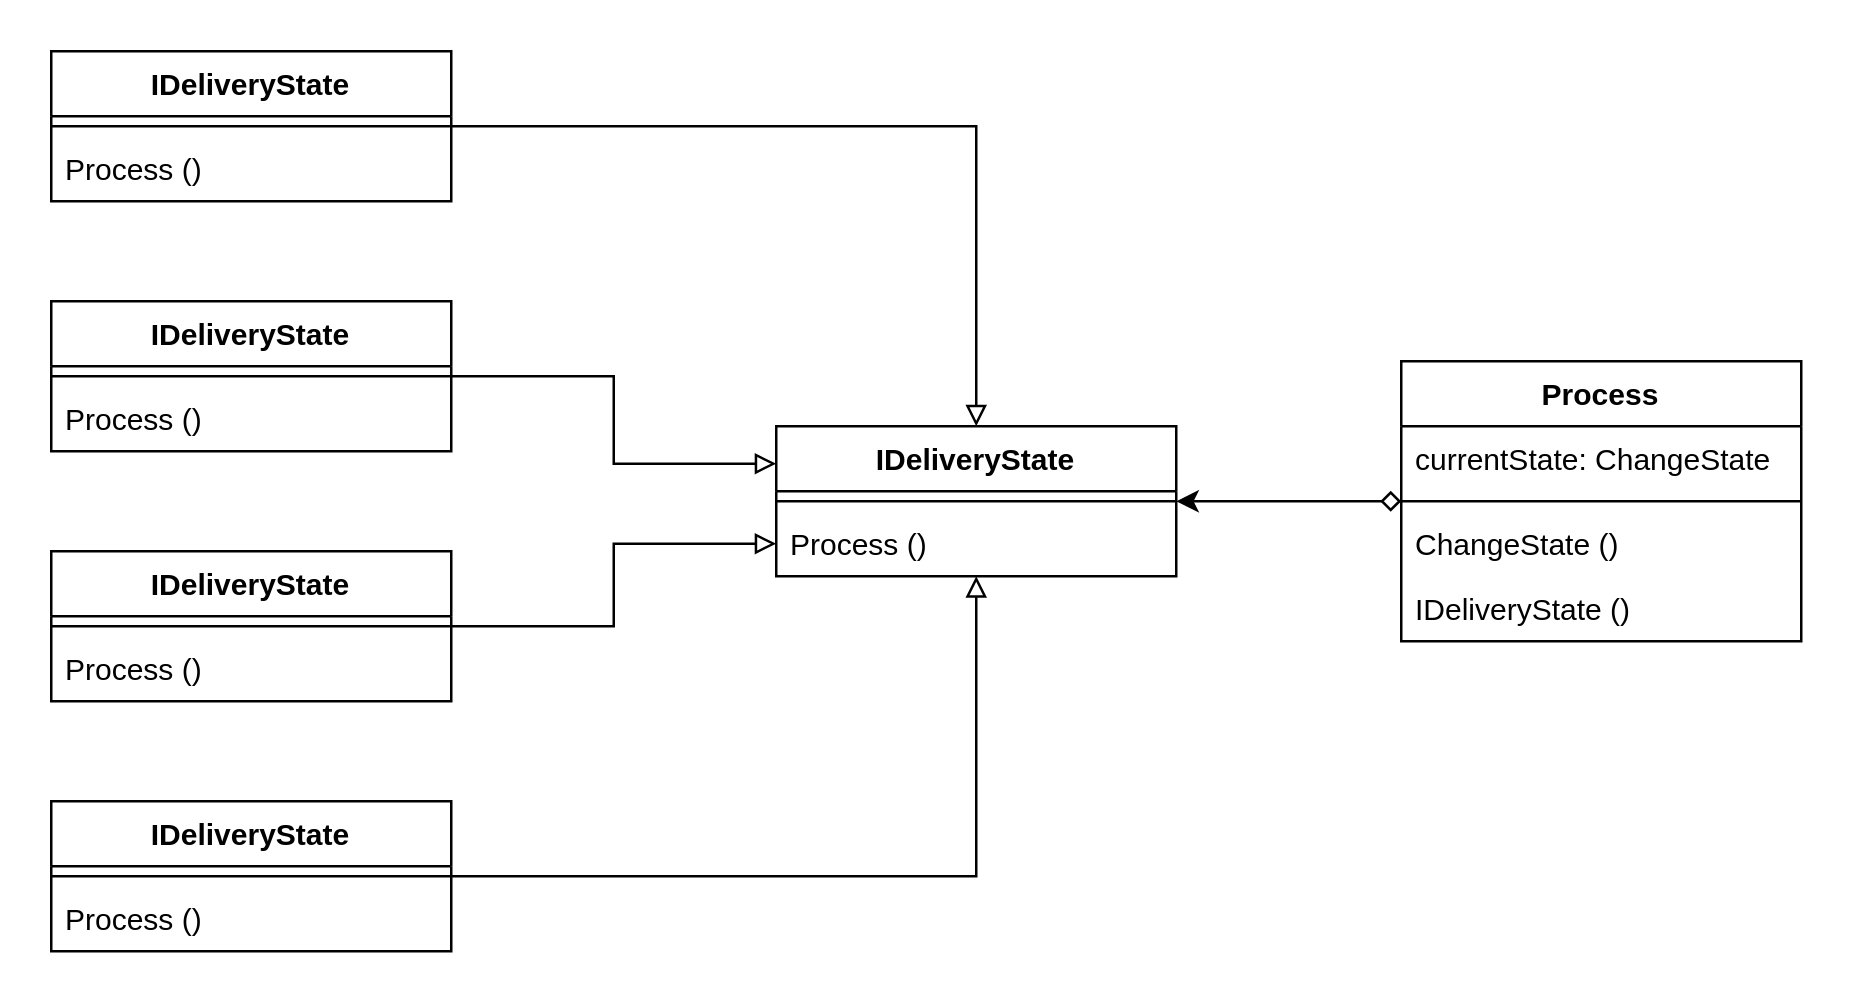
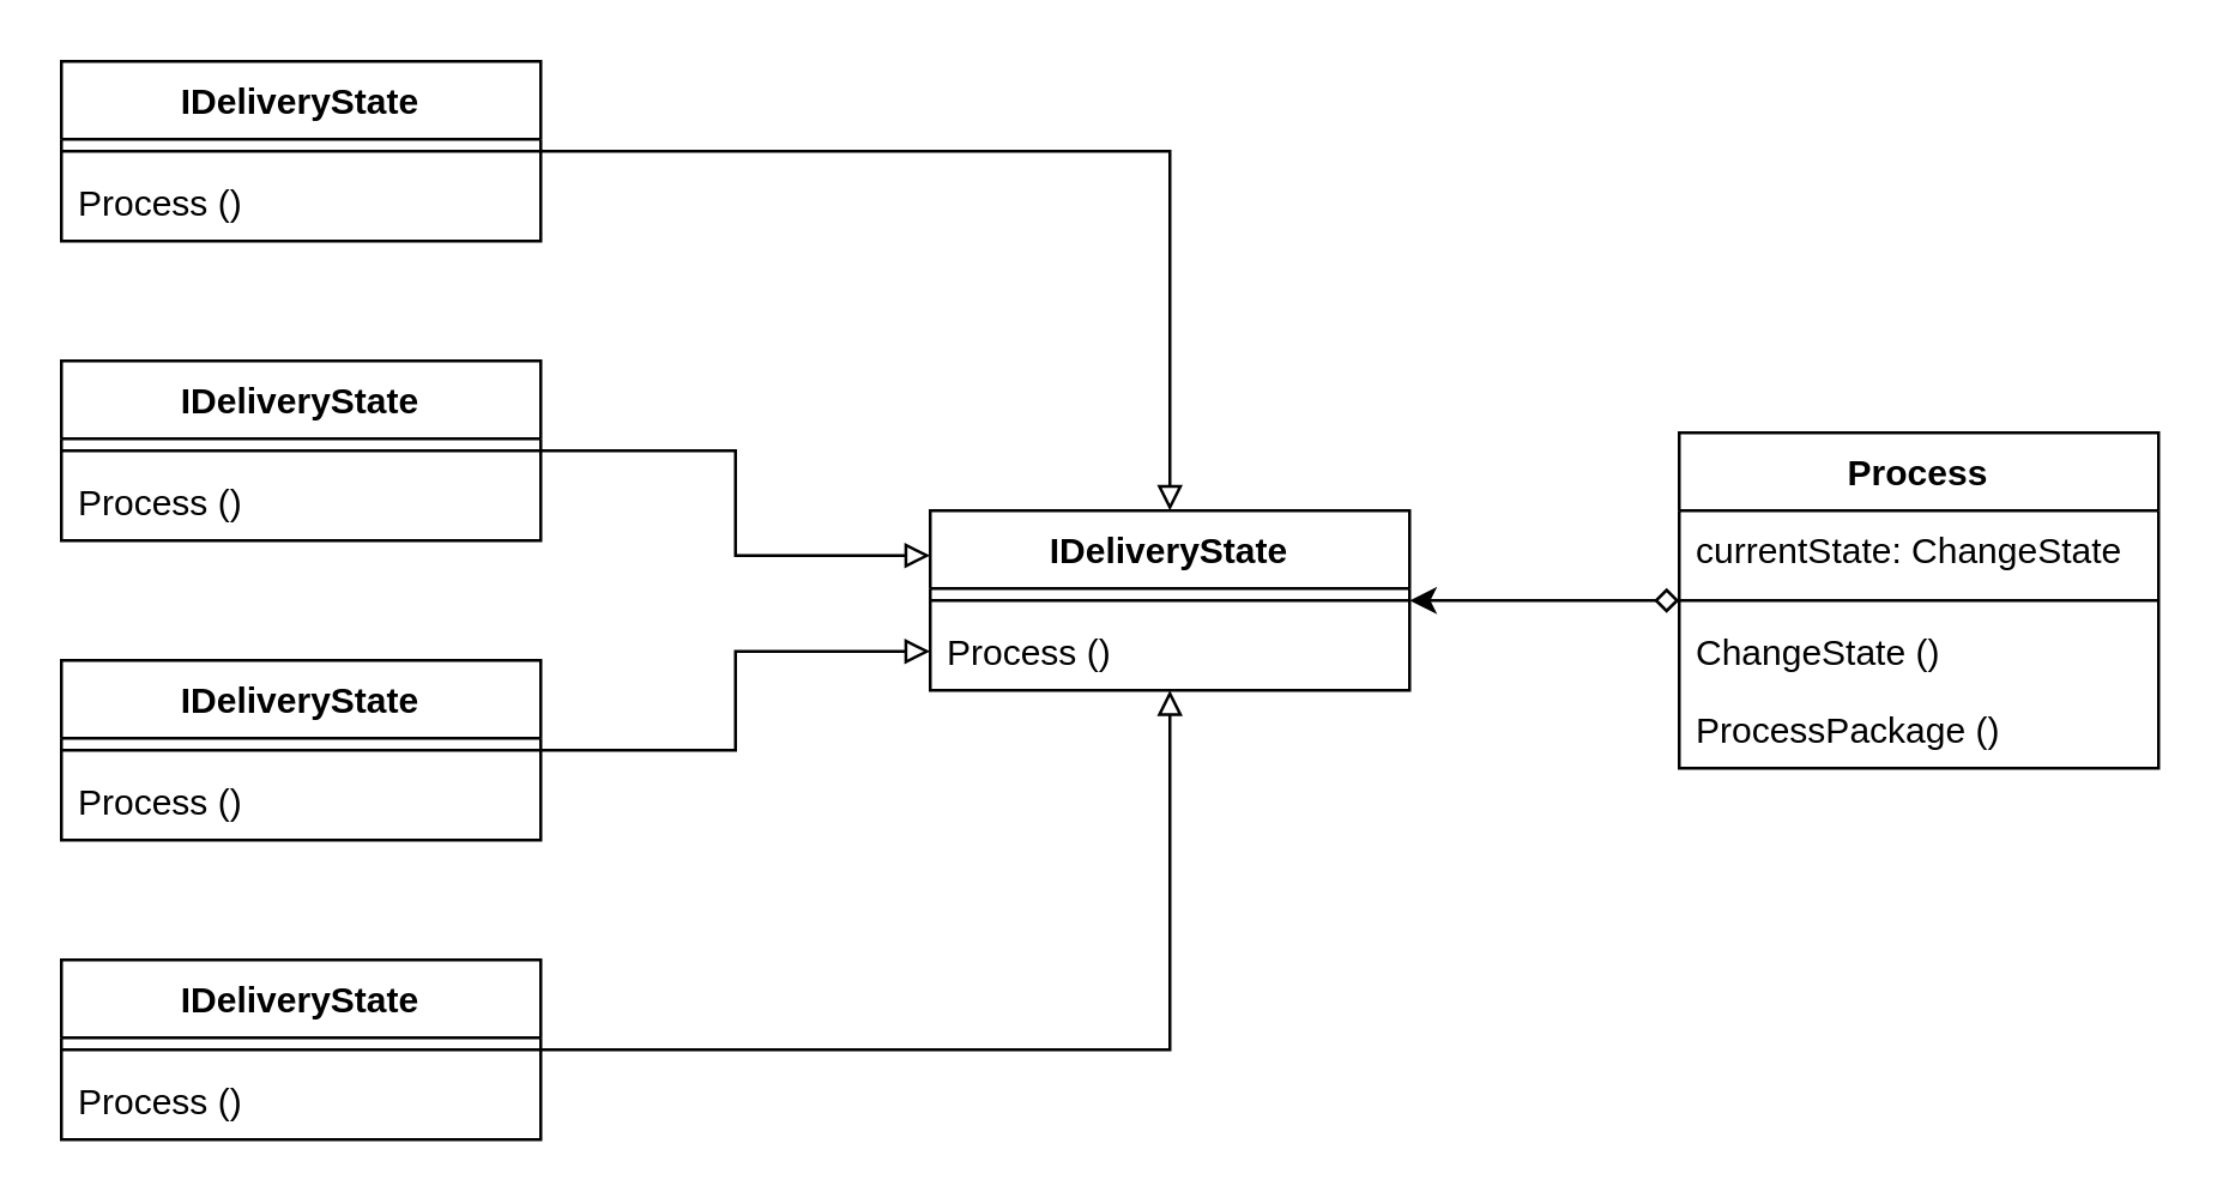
  <mxCell id="0" />
  <mxCell id="1" parent="0" />
  <mxCell id="2" value="IDeliveryState" style="swimlane;fontStyle=1;align=center;verticalAlign=top;childLayout=stackLayout;horizontal=1;startSize=26;horizontalStack=0;resizeParent=1;resizeParentMax=0;resizeLast=0;collapsible=1;marginBottom=0;whiteSpace=wrap;html=1;" vertex="1" parent="1"><mxGeometry x="310" y="170" width="160" height="60" as="geometry" /></mxCell>
  <mxCell id="3" value="" style="line;strokeWidth=1;fillColor=none;align=left;verticalAlign=middle;spacingTop=-1;spacingLeft=3;spacingRight=3;rotatable=0;labelPosition=right;points=[];portConstraint=eastwest;strokeColor=inherit;" vertex="1" parent="2"><mxGeometry y="26" width="160" height="8" as="geometry" /></mxCell>
  <mxCell id="4" value="Process ()" style="text;strokeColor=none;fillColor=none;align=left;verticalAlign=top;spacingLeft=4;spacingRight=4;overflow=hidden;rotatable=0;points=[[0,0.5],[1,0.5]];portConstraint=eastwest;whiteSpace=wrap;html=1;" vertex="1" parent="2"><mxGeometry y="34" width="160" height="26" as="geometry" /></mxCell>
  <mxCell id="5" style="edgeStyle=orthogonalEdgeStyle;rounded=0;orthogonalLoop=1;jettySize=auto;html=1;endArrow=block;endFill=0;" edge="1" parent="1" source="6" target="2"><mxGeometry relative="1" as="geometry" /></mxCell>
  <mxCell id="6" value="IDeliveryState" style="swimlane;fontStyle=1;align=center;verticalAlign=top;childLayout=stackLayout;horizontal=1;startSize=26;horizontalStack=0;resizeParent=1;resizeParentMax=0;resizeLast=0;collapsible=1;marginBottom=0;whiteSpace=wrap;html=1;" vertex="1" parent="1"><mxGeometry x="20" y="20" width="160" height="60" as="geometry" /></mxCell>
  <mxCell id="7" value="" style="line;strokeWidth=1;fillColor=none;align=left;verticalAlign=middle;spacingTop=-1;spacingLeft=3;spacingRight=3;rotatable=0;labelPosition=right;points=[];portConstraint=eastwest;strokeColor=inherit;" vertex="1" parent="6"><mxGeometry y="26" width="160" height="8" as="geometry" /></mxCell>
  <mxCell id="8" value="Process ()" style="text;strokeColor=none;fillColor=none;align=left;verticalAlign=top;spacingLeft=4;spacingRight=4;overflow=hidden;rotatable=0;points=[[0,0.5],[1,0.5]];portConstraint=eastwest;whiteSpace=wrap;html=1;" vertex="1" parent="6"><mxGeometry y="34" width="160" height="26" as="geometry" /></mxCell>
  <mxCell id="9" style="edgeStyle=orthogonalEdgeStyle;rounded=0;orthogonalLoop=1;jettySize=auto;html=1;entryX=0;entryY=0.25;entryDx=0;entryDy=0;endArrow=block;endFill=0;" edge="1" parent="1" source="10" target="2"><mxGeometry relative="1" as="geometry" /></mxCell>
  <mxCell id="10" value="IDeliveryState" style="swimlane;fontStyle=1;align=center;verticalAlign=top;childLayout=stackLayout;horizontal=1;startSize=26;horizontalStack=0;resizeParent=1;resizeParentMax=0;resizeLast=0;collapsible=1;marginBottom=0;whiteSpace=wrap;html=1;" vertex="1" parent="1"><mxGeometry x="20" y="120" width="160" height="60" as="geometry" /></mxCell>
  <mxCell id="11" value="" style="line;strokeWidth=1;fillColor=none;align=left;verticalAlign=middle;spacingTop=-1;spacingLeft=3;spacingRight=3;rotatable=0;labelPosition=right;points=[];portConstraint=eastwest;strokeColor=inherit;" vertex="1" parent="10"><mxGeometry y="26" width="160" height="8" as="geometry" /></mxCell>
  <mxCell id="12" value="Process ()" style="text;strokeColor=none;fillColor=none;align=left;verticalAlign=top;spacingLeft=4;spacingRight=4;overflow=hidden;rotatable=0;points=[[0,0.5],[1,0.5]];portConstraint=eastwest;whiteSpace=wrap;html=1;" vertex="1" parent="10"><mxGeometry y="34" width="160" height="26" as="geometry" /></mxCell>
  <mxCell id="13" style="edgeStyle=orthogonalEdgeStyle;rounded=0;orthogonalLoop=1;jettySize=auto;html=1;endArrow=block;endFill=0;" edge="1" parent="1" source="14" target="4"><mxGeometry relative="1" as="geometry" /></mxCell>
  <mxCell id="14" value="IDeliveryState" style="swimlane;fontStyle=1;align=center;verticalAlign=top;childLayout=stackLayout;horizontal=1;startSize=26;horizontalStack=0;resizeParent=1;resizeParentMax=0;resizeLast=0;collapsible=1;marginBottom=0;whiteSpace=wrap;html=1;" vertex="1" parent="1"><mxGeometry x="20" y="220" width="160" height="60" as="geometry" /></mxCell>
  <mxCell id="15" value="" style="line;strokeWidth=1;fillColor=none;align=left;verticalAlign=middle;spacingTop=-1;spacingLeft=3;spacingRight=3;rotatable=0;labelPosition=right;points=[];portConstraint=eastwest;strokeColor=inherit;" vertex="1" parent="14"><mxGeometry y="26" width="160" height="8" as="geometry" /></mxCell>
  <mxCell id="16" value="Process ()" style="text;strokeColor=none;fillColor=none;align=left;verticalAlign=top;spacingLeft=4;spacingRight=4;overflow=hidden;rotatable=0;points=[[0,0.5],[1,0.5]];portConstraint=eastwest;whiteSpace=wrap;html=1;" vertex="1" parent="14"><mxGeometry y="34" width="160" height="26" as="geometry" /></mxCell>
  <mxCell id="17" style="edgeStyle=orthogonalEdgeStyle;rounded=0;orthogonalLoop=1;jettySize=auto;html=1;endArrow=block;endFill=0;" edge="1" parent="1" source="18" target="2"><mxGeometry relative="1" as="geometry" /></mxCell>
  <mxCell id="18" value="IDeliveryState" style="swimlane;fontStyle=1;align=center;verticalAlign=top;childLayout=stackLayout;horizontal=1;startSize=26;horizontalStack=0;resizeParent=1;resizeParentMax=0;resizeLast=0;collapsible=1;marginBottom=0;whiteSpace=wrap;html=1;" vertex="1" parent="1"><mxGeometry x="20" y="320" width="160" height="60" as="geometry" /></mxCell>
  <mxCell id="19" value="" style="line;strokeWidth=1;fillColor=none;align=left;verticalAlign=middle;spacingTop=-1;spacingLeft=3;spacingRight=3;rotatable=0;labelPosition=right;points=[];portConstraint=eastwest;strokeColor=inherit;" vertex="1" parent="18"><mxGeometry y="26" width="160" height="8" as="geometry" /></mxCell>
  <mxCell id="20" value="Process ()" style="text;strokeColor=none;fillColor=none;align=left;verticalAlign=top;spacingLeft=4;spacingRight=4;overflow=hidden;rotatable=0;points=[[0,0.5],[1,0.5]];portConstraint=eastwest;whiteSpace=wrap;html=1;" vertex="1" parent="18"><mxGeometry y="34" width="160" height="26" as="geometry" /></mxCell>
  <mxCell id="21" style="edgeStyle=orthogonalEdgeStyle;rounded=0;orthogonalLoop=1;jettySize=auto;html=1;startArrow=diamond;startFill=0;" edge="1" parent="1" source="22" target="2"><mxGeometry relative="1" as="geometry" /></mxCell>
  <mxCell id="22" value="Process" style="swimlane;fontStyle=1;align=center;verticalAlign=top;childLayout=stackLayout;horizontal=1;startSize=26;horizontalStack=0;resizeParent=1;resizeParentMax=0;resizeLast=0;collapsible=1;marginBottom=0;whiteSpace=wrap;html=1;" vertex="1" parent="1"><mxGeometry x="560" y="144" width="160" height="112" as="geometry" /></mxCell>
  <mxCell id="23" value="currentState:&amp;nbsp;ChangeState" style="text;strokeColor=none;fillColor=none;align=left;verticalAlign=top;spacingLeft=4;spacingRight=4;overflow=hidden;rotatable=0;points=[[0,0.5],[1,0.5]];portConstraint=eastwest;whiteSpace=wrap;html=1;" vertex="1" parent="22"><mxGeometry y="26" width="160" height="26" as="geometry" /></mxCell>
  <mxCell id="24" value="" style="line;strokeWidth=1;fillColor=none;align=left;verticalAlign=middle;spacingTop=-1;spacingLeft=3;spacingRight=3;rotatable=0;labelPosition=right;points=[];portConstraint=eastwest;strokeColor=inherit;" vertex="1" parent="22"><mxGeometry y="52" width="160" height="8" as="geometry" /></mxCell>
  <mxCell id="25" value="ChangeState ()" style="text;strokeColor=none;fillColor=none;align=left;verticalAlign=top;spacingLeft=4;spacingRight=4;overflow=hidden;rotatable=0;points=[[0,0.5],[1,0.5]];portConstraint=eastwest;whiteSpace=wrap;html=1;" vertex="1" parent="22"><mxGeometry y="60" width="160" height="26" as="geometry" /></mxCell>
- <mxCell id="26" value="IDeliveryState ()" style="text;strokeColor=none;fillColor=none;align=left;verticalAlign=top;spacingLeft=4;spacingRight=4;overflow=hidden;rotatable=0;points=[[0,0.5],[1,0.5]];portConstraint=eastwest;whiteSpace=wrap;html=1;" vertex="1" parent="22"><mxGeometry y="86" width="160" height="26" as="geometry" /></mxCell>
+ <mxCell id="26" value="ProcessPackage ()" style="text;strokeColor=none;fillColor=none;align=left;verticalAlign=top;spacingLeft=4;spacingRight=4;overflow=hidden;rotatable=0;points=[[0,0.5],[1,0.5]];portConstraint=eastwest;whiteSpace=wrap;html=1;" vertex="1" parent="22"><mxGeometry y="86" width="160" height="26" as="geometry" /></mxCell>
